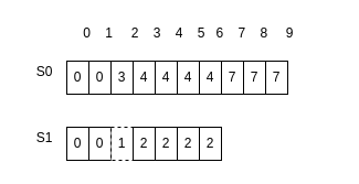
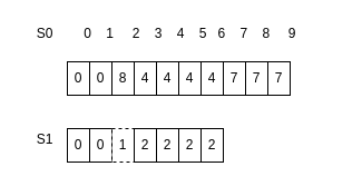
  <mxCell id="0" />
  <mxCell id="1" parent="0" />
  <mxCell id="2" value="0" style="rounded=0;whiteSpace=wrap;html=1;" vertex="1" parent="1"><mxGeometry x="60" y="55" width="20" height="30" as="geometry" /></mxCell>
  <mxCell id="3" value="0" style="rounded=0;whiteSpace=wrap;html=1;" vertex="1" parent="1"><mxGeometry x="80" y="55" width="20" height="30" as="geometry" /></mxCell>
- <mxCell id="4" value="3" style="rounded=0;whiteSpace=wrap;html=1;" vertex="1" parent="1"><mxGeometry x="100" y="55" width="20" height="30" as="geometry" /></mxCell>
+ <mxCell id="4" value="8" style="rounded=0;whiteSpace=wrap;html=1;" vertex="1" parent="1"><mxGeometry x="100" y="55" width="20" height="30" as="geometry" /></mxCell>
  <mxCell id="5" value="4" style="rounded=0;whiteSpace=wrap;html=1;" vertex="1" parent="1"><mxGeometry x="120" y="55" width="20" height="30" as="geometry" /></mxCell>
  <mxCell id="6" value="4" style="rounded=0;whiteSpace=wrap;html=1;" vertex="1" parent="1"><mxGeometry x="140" y="55" width="20" height="30" as="geometry" /></mxCell>
  <mxCell id="7" value="4" style="rounded=0;whiteSpace=wrap;html=1;" vertex="1" parent="1"><mxGeometry x="160" y="55" width="20" height="30" as="geometry" /></mxCell>
  <mxCell id="8" value="4" style="rounded=0;whiteSpace=wrap;html=1;" vertex="1" parent="1"><mxGeometry x="180" y="55" width="20" height="30" as="geometry" /></mxCell>
  <mxCell id="9" value="7" style="rounded=0;whiteSpace=wrap;html=1;" vertex="1" parent="1"><mxGeometry x="200" y="55" width="20" height="30" as="geometry" /></mxCell>
  <mxCell id="10" value="7" style="rounded=0;whiteSpace=wrap;html=1;" vertex="1" parent="1"><mxGeometry x="220" y="55" width="20" height="30" as="geometry" /></mxCell>
  <mxCell id="11" value="7" style="rounded=0;whiteSpace=wrap;html=1;" vertex="1" parent="1"><mxGeometry x="240" y="55" width="20" height="30" as="geometry" /></mxCell>
  <mxCell id="12" value="0" style="rounded=0;whiteSpace=wrap;html=1;" vertex="1" parent="1"><mxGeometry x="60" y="115" width="20" height="30" as="geometry" /></mxCell>
  <mxCell id="13" value="0" style="rounded=0;whiteSpace=wrap;html=1;" vertex="1" parent="1"><mxGeometry x="80" y="115" width="20" height="30" as="geometry" /></mxCell>
  <mxCell id="14" value="1" style="rounded=0;whiteSpace=wrap;html=1;dashed=1;" vertex="1" parent="1"><mxGeometry x="100" y="115" width="20" height="30" as="geometry" /></mxCell>
  <mxCell id="15" value="2" style="rounded=0;whiteSpace=wrap;html=1;" vertex="1" parent="1"><mxGeometry x="120" y="115" width="20" height="30" as="geometry" /></mxCell>
  <mxCell id="16" value="2" style="rounded=0;whiteSpace=wrap;html=1;" vertex="1" parent="1"><mxGeometry x="140" y="115" width="20" height="30" as="geometry" /></mxCell>
  <mxCell id="17" value="&amp;nbsp;0&amp;nbsp; &amp;nbsp; 1&amp;nbsp; &amp;nbsp; &amp;nbsp;2&amp;nbsp; &amp;nbsp; 3&amp;nbsp; &amp;nbsp; 4&amp;nbsp; &amp;nbsp; 5&amp;nbsp; &amp;nbsp;6&amp;nbsp; &amp;nbsp; 7&amp;nbsp; &amp;nbsp; 8&amp;nbsp; &amp;nbsp; &amp;nbsp;9" style="text;html=1;strokeColor=none;fillColor=none;align=left;verticalAlign=middle;whiteSpace=wrap;rounded=0;" vertex="1" parent="1"><mxGeometry x="70" y="20" width="233" height="20" as="geometry" /></mxCell>
  <mxCell id="18" value="2" style="rounded=0;whiteSpace=wrap;html=1;" vertex="1" parent="1"><mxGeometry x="160" y="115" width="20" height="30" as="geometry" /></mxCell>
  <mxCell id="19" value="2" style="rounded=0;whiteSpace=wrap;html=1;" vertex="1" parent="1"><mxGeometry x="180" y="115" width="20" height="30" as="geometry" /></mxCell>
- <mxCell id="20" value="S0" style="text;html=1;strokeColor=none;fillColor=none;align=center;verticalAlign=middle;whiteSpace=wrap;rounded=0;" vertex="1" parent="1"><mxGeometry x="20" y="55" width="40" height="20" as="geometry" /></mxCell>
+ <mxCell id="20" value="S0" style="text;html=1;strokeColor=none;fillColor=none;align=center;verticalAlign=middle;whiteSpace=wrap;rounded=0;" vertex="1" parent="1"><mxGeometry x="20" y="20" width="40" height="20" as="geometry" /></mxCell>
  <mxCell id="21" value="S1" style="text;html=1;strokeColor=none;fillColor=none;align=center;verticalAlign=middle;whiteSpace=wrap;rounded=0;" vertex="1" parent="1"><mxGeometry x="20" y="115" width="40" height="20" as="geometry" /></mxCell>
